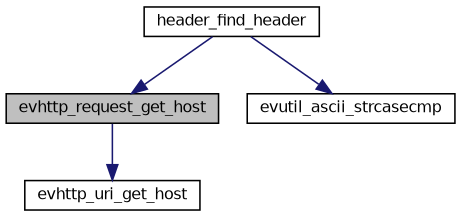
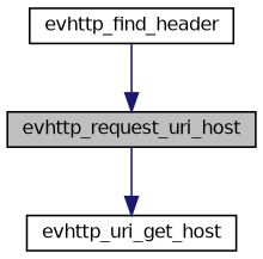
  digraph {
    rankdir=TB
    node [color=black fillcolor=white fontname=Helvetica fontsize=10 shape=record style=filled]
    edge [color=midnightblue fontname=Helvetica fontsize=10 labelfontname=Helvetica labelfontsize=10 style=solid]
-   n1 [fillcolor=grey75 fontcolor=black height=0.2 label=evhttp_request_get_host width=0.4]
+   n1 [fillcolor=grey75 fontcolor=black height=0.2 label=evhttp_request_uri_host width=0.4]
    n2 [height=0.2 label=evhttp_uri_get_host width=0.4]
-   n3 [height=0.2 label=header_find_header width=0.4]
-   n4 [height=0.2 label=evutil_ascii_strcasecmp width=0.4]
+   n3 [height=0.2 label=evhttp_find_header width=0.4]
    n1 -> n2
    n3 -> n1
-   n3 -> n4
  }
